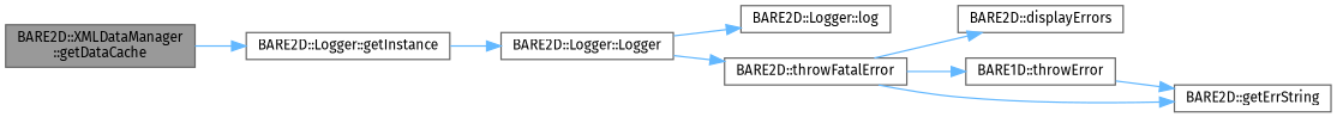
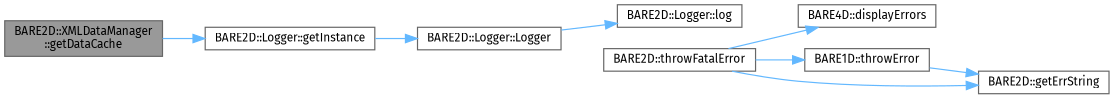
  digraph {
    fontname="Fira Sans"
    rankdir=LR
    node [color=grey40 fillcolor=white fontname="Fira Sans" fontsize=10 shape=box style=filled]
    edge [color=steelblue1 fontname="Fira Sans" fontsize=10 labelfontname=Helvetica labelfontsize=10 style=solid]
    n1 [color=gray40 fillcolor=grey60 fontcolor=black height=0.2 label="BARE2D::XMLDataManager\l::getDataCache" width=0.4]
    n2 [height=0.2 label="BARE2D::Logger::getInstance" width=0.4]
    n3 [height=0.2 label="BARE2D::Logger::Logger" width=0.4]
    n4 [height=0.2 label="BARE2D::Logger::log" width=0.4]
    n5 [height=0.2 label="BARE2D::throwFatalError" width=0.4]
-   n6 [height=0.2 label="BARE2D::displayErrors" width=0.4]
+   n6 [height=0.2 label="BARE4D::displayErrors" width=0.4]
    n7 [height=0.2 label="BARE1D::throwError" width=0.4]
    n8 [height=0.2 label="BARE2D::getErrString" width=0.4]
    n1 -> n2
    n2 -> n3
    n3 -> n4
-   n3 -> n5
    n5 -> n6
    n5 -> n7
    n5 -> n8
    n7 -> n8
  }
